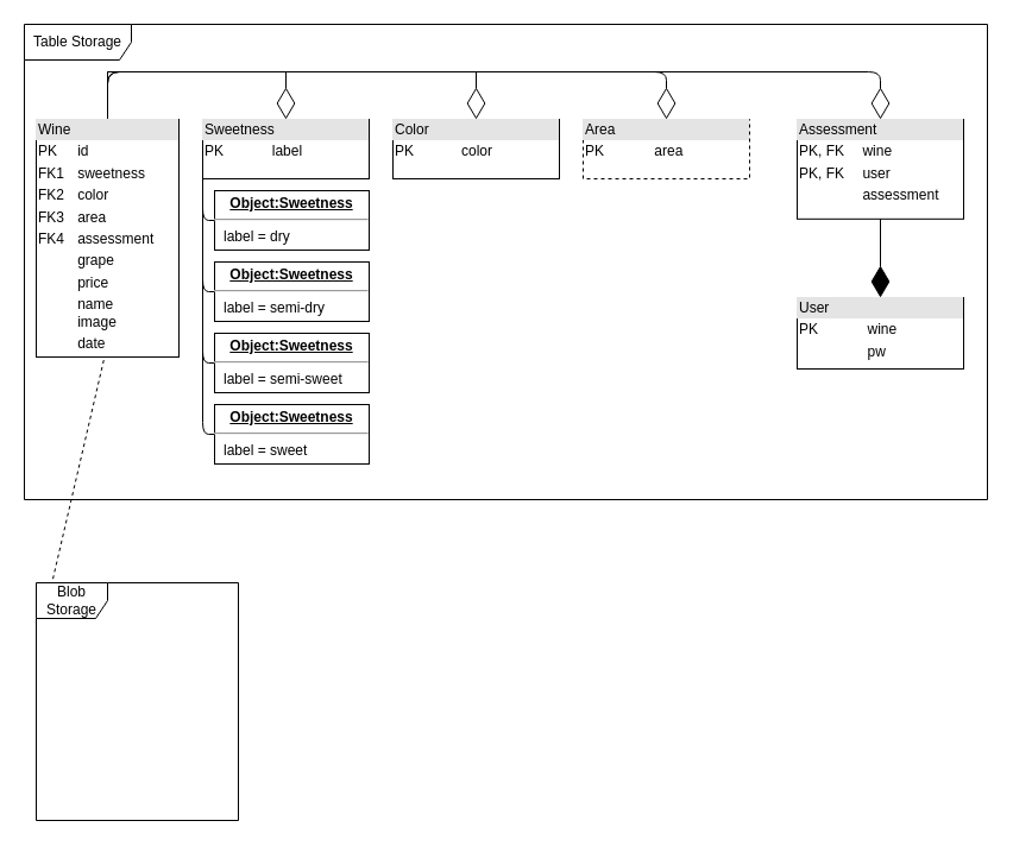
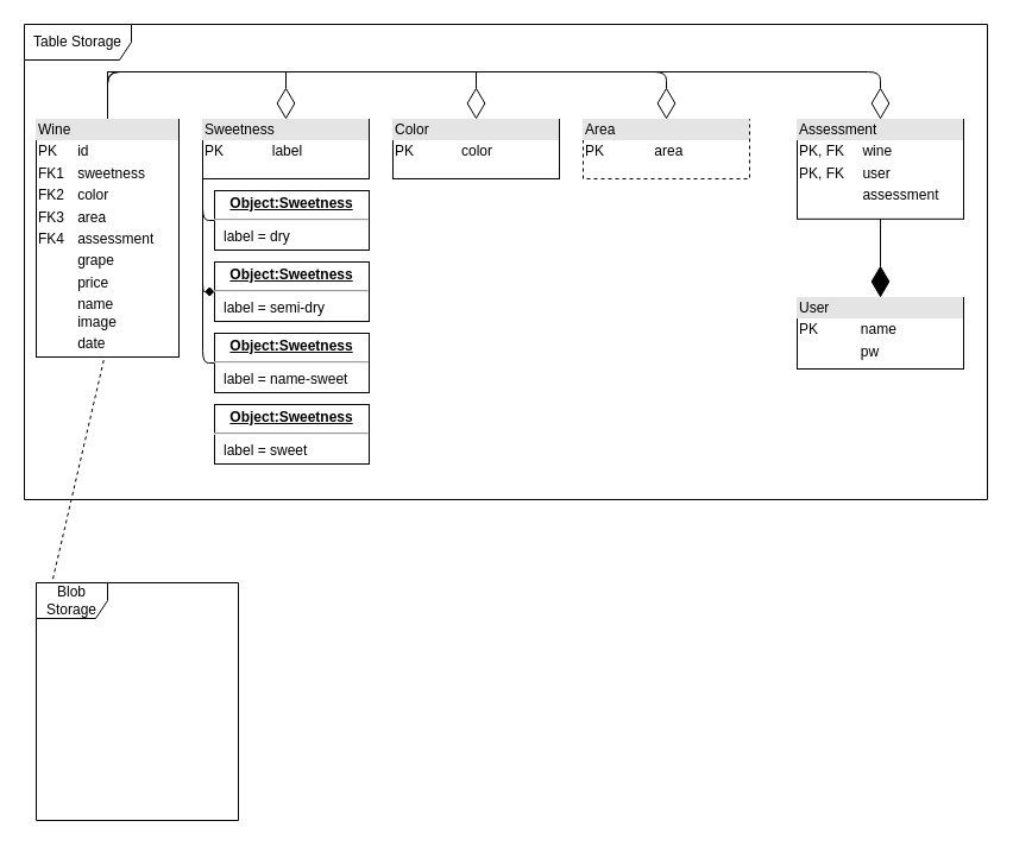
  <mxCell id="0" />
  <mxCell id="1" parent="0" />
  <mxCell id="2" value="" style="group" parent="1" vertex="1" connectable="0"><mxGeometry x="290" y="100" width="540" height="340" as="geometry" /></mxCell>
  <mxCell id="3" value="Table Storage&lt;br&gt;" style="shape=umlFrame;whiteSpace=wrap;html=1;width=90;height=30;" parent="2" vertex="1"><mxGeometry x="-270" y="-80" width="810" height="400" as="geometry" /></mxCell>
  <mxCell id="4" value="&lt;div style=&quot;box-sizing: border-box ; width: 100% ; background: #e4e4e4 ; padding: 2px&quot;&gt;Color&lt;/div&gt;&lt;table style=&quot;width: 100% ; font-size: 1em&quot; cellpadding=&quot;2&quot; cellspacing=&quot;0&quot;&gt;&lt;tbody&gt;&lt;tr&gt;&lt;td&gt;PK&lt;/td&gt;&lt;td&gt;color&lt;/td&gt;&lt;/tr&gt;&lt;tr&gt;&lt;td&gt;&lt;br&gt;&lt;/td&gt;&lt;td&gt;&lt;br&gt;&lt;/td&gt;&lt;/tr&gt;&lt;tr&gt;&lt;td&gt;&lt;br&gt;&lt;/td&gt;&lt;td&gt;&lt;br&gt;&lt;/td&gt;&lt;/tr&gt;&lt;/tbody&gt;&lt;/table&gt;" style="verticalAlign=top;align=left;overflow=fill;html=1;" parent="2" vertex="1"><mxGeometry x="40" width="140" height="50" as="geometry" /></mxCell>
  <mxCell id="5" style="edgeStyle=orthogonalEdgeStyle;rounded=0;orthogonalLoop=1;jettySize=auto;html=0;exitX=0.5;exitY=1;exitDx=0;exitDy=0;strokeColor=#000000;strokeWidth=1;fontSize=1;fontColor=none;" parent="2" source="4" target="4" edge="1"><mxGeometry relative="1" as="geometry" /></mxCell>
  <mxCell id="6" value="+ item: attribute" style="text;strokeColor=none;fillColor=none;align=left;verticalAlign=top;spacingLeft=4;spacingRight=4;overflow=hidden;rotatable=0;points=[[0,0.5],[1,0.5]];portConstraint=eastwest;" vertex="1" parent="2"><mxGeometry x="-260" y="100" width="100" height="26" as="geometry" /></mxCell>
  <mxCell id="7" value="" style="group" parent="1" vertex="1" connectable="0"><mxGeometry x="130" y="100" width="180" height="340" as="geometry" /></mxCell>
  <mxCell id="8" value="&lt;div style=&quot;box-sizing: border-box ; width: 100% ; background: #e4e4e4 ; padding: 2px&quot;&gt;Sweetness&lt;/div&gt;&lt;table style=&quot;width: 100% ; font-size: 1em&quot; cellpadding=&quot;2&quot; cellspacing=&quot;0&quot;&gt;&lt;tbody&gt;&lt;tr&gt;&lt;td&gt;PK&lt;/td&gt;&lt;td&gt;label&lt;/td&gt;&lt;/tr&gt;&lt;tr&gt;&lt;td&gt;&lt;br&gt;&lt;/td&gt;&lt;td&gt;&lt;br&gt;&lt;/td&gt;&lt;/tr&gt;&lt;tr&gt;&lt;td&gt;&lt;br&gt;&lt;/td&gt;&lt;td&gt;&lt;br&gt;&lt;/td&gt;&lt;/tr&gt;&lt;/tbody&gt;&lt;/table&gt;" style="verticalAlign=top;align=left;overflow=fill;html=1;" parent="7" vertex="1"><mxGeometry x="40" width="140" height="50" as="geometry" /></mxCell>
  <mxCell id="9" value="&lt;p style=&quot;margin: 0px ; margin-top: 4px ; text-align: center ; text-decoration: underline&quot;&gt;&lt;b&gt;Object:Sweetness&lt;/b&gt;&lt;/p&gt;&lt;hr&gt;&lt;p style=&quot;margin: 0px ; margin-left: 8px&quot;&gt;label = dry&lt;br&gt;&lt;/p&gt;" style="verticalAlign=top;align=left;overflow=fill;fontSize=12;fontFamily=Helvetica;html=1;" parent="7" vertex="1"><mxGeometry x="50" y="60" width="130" height="50" as="geometry" /></mxCell>
  <mxCell id="10" value="&lt;p style=&quot;margin: 0px ; margin-top: 4px ; text-align: center ; text-decoration: underline&quot;&gt;&lt;b&gt;Object:Sweetness&lt;/b&gt;&lt;/p&gt;&lt;hr&gt;&lt;p style=&quot;margin: 0px ; margin-left: 8px&quot;&gt;label = semi-dry&lt;br&gt;&lt;/p&gt;" style="verticalAlign=top;align=left;overflow=fill;fontSize=12;fontFamily=Helvetica;html=1;" parent="7" vertex="1"><mxGeometry x="50" y="120" width="130" height="50" as="geometry" /></mxCell>
- <mxCell id="11" value="&lt;p style=&quot;margin: 0px ; margin-top: 4px ; text-align: center ; text-decoration: underline&quot;&gt;&lt;b&gt;Object:Sweetness&lt;/b&gt;&lt;/p&gt;&lt;hr&gt;&lt;p style=&quot;margin: 0px ; margin-left: 8px&quot;&gt;label = semi-sweet&lt;br&gt;&lt;/p&gt;" style="verticalAlign=top;align=left;overflow=fill;fontSize=12;fontFamily=Helvetica;html=1;" parent="7" vertex="1"><mxGeometry x="50" y="180" width="130" height="50" as="geometry" /></mxCell>
+ <mxCell id="11" value="&lt;p style=&quot;margin: 0px ; margin-top: 4px ; text-align: center ; text-decoration: underline&quot;&gt;&lt;b&gt;Object:Sweetness&lt;/b&gt;&lt;/p&gt;&lt;hr&gt;&lt;p style=&quot;margin: 0px ; margin-left: 8px&quot;&gt;label = name-sweet&lt;br&gt;&lt;/p&gt;" style="verticalAlign=top;align=left;overflow=fill;fontSize=12;fontFamily=Helvetica;html=1;" parent="7" vertex="1"><mxGeometry x="50" y="180" width="130" height="50" as="geometry" /></mxCell>
  <mxCell id="12" value="&lt;p style=&quot;margin: 0px ; margin-top: 4px ; text-align: center ; text-decoration: underline&quot;&gt;&lt;b&gt;Object:Sweetness&lt;/b&gt;&lt;/p&gt;&lt;hr&gt;&lt;p style=&quot;margin: 0px ; margin-left: 8px&quot;&gt;label = sweet&lt;br&gt;&lt;/p&gt;" style="verticalAlign=top;align=left;overflow=fill;fontSize=12;fontFamily=Helvetica;html=1;" parent="7" vertex="1"><mxGeometry x="50" y="240" width="130" height="50" as="geometry" /></mxCell>
  <mxCell id="13" value="" style="endArrow=none;html=1;edgeStyle=orthogonalEdgeStyle;strokeWidth=1;fontSize=1;fontColor=none;exitX=0;exitY=1;exitDx=0;exitDy=0;entryX=0;entryY=0.5;entryDx=0;entryDy=0;" parent="7" source="8" target="9" edge="1"><mxGeometry relative="1" as="geometry"><mxPoint x="-200" y="200" as="sourcePoint" /><mxPoint x="-40" y="200" as="targetPoint" /></mxGeometry></mxCell>
- <mxCell id="14" value="" style="endArrow=none;html=1;edgeStyle=orthogonalEdgeStyle;strokeWidth=1;fontSize=1;fontColor=none;exitX=0;exitY=1;exitDx=0;exitDy=0;entryX=0;entryY=0.5;entryDx=0;entryDy=0;" parent="7" source="8" target="10" edge="1"><mxGeometry relative="1" as="geometry"><mxPoint x="-220" y="200" as="sourcePoint" /><mxPoint x="-60" y="200" as="targetPoint" /></mxGeometry></mxCell>
+ <mxCell id="14" value="" style="endArrow=diamond;html=1;edgeStyle=orthogonalEdgeStyle;strokeWidth=1;fontSize=1;fontColor=none;exitX=0;exitY=1;exitDx=0;exitDy=0;entryX=0;entryY=0.5;entryDx=0;entryDy=0;" parent="7" source="8" target="10" edge="1"><mxGeometry relative="1" as="geometry"><mxPoint x="-220" y="200" as="sourcePoint" /><mxPoint x="-60" y="200" as="targetPoint" /></mxGeometry></mxCell>
  <mxCell id="15" value="" style="endArrow=none;html=1;edgeStyle=orthogonalEdgeStyle;strokeWidth=1;fontSize=1;fontColor=none;exitX=0;exitY=1;exitDx=0;exitDy=0;entryX=0;entryY=0.5;entryDx=0;entryDy=0;" parent="7" source="8" target="11" edge="1"><mxGeometry relative="1" as="geometry"><mxPoint x="10" y="100.0" as="sourcePoint" /><mxPoint x="60" y="205.0" as="targetPoint" /></mxGeometry></mxCell>
- <mxCell id="16" value="" style="endArrow=none;html=1;edgeStyle=orthogonalEdgeStyle;strokeWidth=1;fontSize=1;fontColor=none;exitX=0;exitY=1;exitDx=0;exitDy=0;entryX=0;entryY=0.5;entryDx=0;entryDy=0;" parent="7" source="8" target="12" edge="1"><mxGeometry relative="1" as="geometry"><mxPoint x="10" y="100.0" as="sourcePoint" /><mxPoint x="60" y="265" as="targetPoint" /></mxGeometry></mxCell>
  <mxCell id="17" style="edgeStyle=orthogonalEdgeStyle;rounded=0;orthogonalLoop=1;jettySize=auto;html=0;exitX=0.5;exitY=1;exitDx=0;exitDy=0;strokeColor=#000000;strokeWidth=1;fontSize=1;fontColor=none;" parent="7" source="8" target="8" edge="1"><mxGeometry relative="1" as="geometry" /></mxCell>
  <mxCell id="18" value="" style="endArrow=diamondThin;endFill=0;endSize=24;html=1;strokeWidth=1;fontSize=1;fontColor=none;entryX=0.5;entryY=0;entryDx=0;entryDy=0;exitX=0.5;exitY=0;exitDx=0;exitDy=0;strokeColor=#000000;rounded=0;edgeStyle=orthogonalEdgeStyle;" parent="1" source="32" target="8" edge="1"><mxGeometry width="160" relative="1" as="geometry"><mxPoint x="120" y="-20" as="sourcePoint" /><mxPoint x="280" y="-20" as="targetPoint" /><Array as="points"><mxPoint x="90" y="60" /><mxPoint x="240" y="60" /></Array></mxGeometry></mxCell>
  <mxCell id="19" value="" style="group" parent="1" vertex="1" connectable="0"><mxGeometry x="450" y="100" width="180" height="340" as="geometry" /></mxCell>
  <mxCell id="20" value="&lt;div style=&quot;box-sizing: border-box ; width: 100% ; background: #e4e4e4 ; padding: 2px&quot;&gt;Area&lt;/div&gt;&lt;table style=&quot;width: 100% ; font-size: 1em&quot; cellpadding=&quot;2&quot; cellspacing=&quot;0&quot;&gt;&lt;tbody&gt;&lt;tr&gt;&lt;td&gt;PK&lt;/td&gt;&lt;td&gt;area&lt;/td&gt;&lt;/tr&gt;&lt;tr&gt;&lt;td&gt;&lt;br&gt;&lt;/td&gt;&lt;td&gt;&lt;br&gt;&lt;/td&gt;&lt;/tr&gt;&lt;tr&gt;&lt;td&gt;&lt;br&gt;&lt;/td&gt;&lt;td&gt;&lt;br&gt;&lt;/td&gt;&lt;/tr&gt;&lt;/tbody&gt;&lt;/table&gt;" style="verticalAlign=top;align=left;overflow=fill;html=1;dashed=1;" parent="19" vertex="1"><mxGeometry x="40" width="140" height="50" as="geometry" /></mxCell>
  <mxCell id="21" style="edgeStyle=orthogonalEdgeStyle;rounded=0;orthogonalLoop=1;jettySize=auto;html=0;exitX=0.5;exitY=1;exitDx=0;exitDy=0;strokeColor=#000000;strokeWidth=1;fontSize=1;fontColor=none;" parent="19" source="20" target="20" edge="1"><mxGeometry relative="1" as="geometry" /></mxCell>
  <mxCell id="22" value="" style="endArrow=diamondThin;endFill=0;endSize=24;html=1;strokeWidth=1;fontSize=1;fontColor=none;entryX=0.5;entryY=0;entryDx=0;entryDy=0;exitX=0.5;exitY=0;exitDx=0;exitDy=0;strokeColor=#000000;rounded=0;edgeStyle=orthogonalEdgeStyle;" parent="1" source="32" target="4" edge="1"><mxGeometry width="160" relative="1" as="geometry"><mxPoint x="100" y="110" as="sourcePoint" /><mxPoint x="250" y="110" as="targetPoint" /><Array as="points"><mxPoint x="90" y="60" /><mxPoint x="400" y="60" /></Array></mxGeometry></mxCell>
  <mxCell id="23" value="" style="endArrow=diamondThin;endFill=0;endSize=24;html=1;entryX=0.5;entryY=0;entryDx=0;entryDy=0;exitX=0.5;exitY=0;exitDx=0;exitDy=0;edgeStyle=orthogonalEdgeStyle;" parent="1" source="32" target="20" edge="1"><mxGeometry width="160" relative="1" as="geometry"><mxPoint x="350" y="200" as="sourcePoint" /><mxPoint x="510" y="200" as="targetPoint" /><Array as="points"><mxPoint x="90" y="60" /><mxPoint x="560" y="60" /></Array></mxGeometry></mxCell>
  <mxCell id="24" value="Blob Storage" style="shape=umlFrame;whiteSpace=wrap;html=1;" parent="1" vertex="1"><mxGeometry x="30" y="490" width="170" height="200" as="geometry" /></mxCell>
  <mxCell id="25" value="" style="endArrow=none;dashed=1;html=1;entryX=0.082;entryY=-0.015;entryDx=0;entryDy=0;entryPerimeter=0;" parent="1" target="24" edge="1"><mxGeometry width="50" height="50" relative="1" as="geometry"><mxPoint x="99" y="250" as="sourcePoint" /><mxPoint x="480" y="340" as="targetPoint" /></mxGeometry></mxCell>
  <mxCell id="26" value="" style="group" parent="1" vertex="1" connectable="0"><mxGeometry x="630" y="100" width="180" height="570" as="geometry" /></mxCell>
  <mxCell id="27" value="&lt;div style=&quot;box-sizing: border-box ; width: 100% ; background: #e4e4e4 ; padding: 2px&quot;&gt;Assessment&lt;/div&gt;&lt;table style=&quot;width: 100% ; font-size: 1em&quot; cellpadding=&quot;2&quot; cellspacing=&quot;0&quot;&gt;&lt;tbody&gt;&lt;tr&gt;&lt;td&gt;PK, FK&lt;/td&gt;&lt;td&gt;wine&lt;/td&gt;&lt;/tr&gt;&lt;tr&gt;&lt;td&gt;PK, FK&lt;/td&gt;&lt;td&gt;user&lt;/td&gt;&lt;/tr&gt;&lt;tr&gt;&lt;td&gt;&lt;br&gt;&lt;/td&gt;&lt;td&gt;assessment&lt;/td&gt;&lt;/tr&gt;&lt;tr&gt;&lt;td&gt;&lt;br&gt;&lt;/td&gt;&lt;td&gt;&lt;br&gt;&lt;/td&gt;&lt;/tr&gt;&lt;/tbody&gt;&lt;/table&gt;" style="verticalAlign=top;align=left;overflow=fill;html=1;" parent="26" vertex="1"><mxGeometry x="40" width="140" height="83.824" as="geometry" /></mxCell>
  <mxCell id="28" style="edgeStyle=orthogonalEdgeStyle;rounded=0;orthogonalLoop=1;jettySize=auto;html=0;exitX=0.5;exitY=1;exitDx=0;exitDy=0;strokeColor=#000000;strokeWidth=1;fontSize=1;fontColor=none;" parent="26" source="27" target="27" edge="1"><mxGeometry relative="1" as="geometry" /></mxCell>
- <mxCell id="29" value="&lt;div style=&quot;box-sizing: border-box ; width: 100% ; background: #e4e4e4 ; padding: 2px&quot;&gt;User&lt;/div&gt;&lt;table style=&quot;width: 100% ; font-size: 1em&quot; cellpadding=&quot;2&quot; cellspacing=&quot;0&quot;&gt;&lt;tbody&gt;&lt;tr&gt;&lt;td&gt;PK&lt;/td&gt;&lt;td&gt;wine&lt;/td&gt;&lt;/tr&gt;&lt;tr&gt;&lt;td&gt;&lt;br&gt;&lt;/td&gt;&lt;td&gt;pw&lt;/td&gt;&lt;/tr&gt;&lt;tr&gt;&lt;td&gt;&lt;br&gt;&lt;/td&gt;&lt;td&gt;&lt;br&gt;&lt;/td&gt;&lt;/tr&gt;&lt;/tbody&gt;&lt;/table&gt;" style="verticalAlign=top;align=left;overflow=fill;html=1;" parent="1" vertex="1"><mxGeometry x="670" y="250" width="140" height="60" as="geometry" /></mxCell>
+ <mxCell id="29" value="&lt;div style=&quot;box-sizing: border-box ; width: 100% ; background: #e4e4e4 ; padding: 2px&quot;&gt;User&lt;/div&gt;&lt;table style=&quot;width: 100% ; font-size: 1em&quot; cellpadding=&quot;2&quot; cellspacing=&quot;0&quot;&gt;&lt;tbody&gt;&lt;tr&gt;&lt;td&gt;PK&lt;/td&gt;&lt;td&gt;name&lt;/td&gt;&lt;/tr&gt;&lt;tr&gt;&lt;td&gt;&lt;br&gt;&lt;/td&gt;&lt;td&gt;pw&lt;/td&gt;&lt;/tr&gt;&lt;tr&gt;&lt;td&gt;&lt;br&gt;&lt;/td&gt;&lt;td&gt;&lt;br&gt;&lt;/td&gt;&lt;/tr&gt;&lt;/tbody&gt;&lt;/table&gt;" style="verticalAlign=top;align=left;overflow=fill;html=1;" parent="1" vertex="1"><mxGeometry x="670" y="250" width="140" height="60" as="geometry" /></mxCell>
  <mxCell id="30" value="" style="endArrow=diamondThin;endFill=1;endSize=24;html=1;entryX=0.5;entryY=0;entryDx=0;entryDy=0;exitX=0.5;exitY=1;exitDx=0;exitDy=0;" parent="1" source="27" target="29" edge="1"><mxGeometry width="160" relative="1" as="geometry"><mxPoint x="380" y="360" as="sourcePoint" /><mxPoint x="540" y="360" as="targetPoint" /></mxGeometry></mxCell>
  <mxCell id="31" value="" style="endArrow=diamondThin;endFill=0;endSize=24;html=1;entryX=0.5;entryY=0;entryDx=0;entryDy=0;edgeStyle=orthogonalEdgeStyle;" parent="1" edge="1"><mxGeometry width="160" relative="1" as="geometry"><mxPoint x="90" y="100" as="sourcePoint" /><mxPoint x="740" y="100" as="targetPoint" /><Array as="points"><mxPoint x="90" y="100" /><mxPoint x="90" y="60" /><mxPoint x="740" y="60" /></Array></mxGeometry></mxCell>
  <mxCell id="32" value="&lt;div style=&quot;box-sizing: border-box ; width: 100% ; background: #e4e4e4 ; padding: 2px&quot;&gt;Wine&lt;/div&gt;&lt;table style=&quot;width: 100% ; font-size: 1em&quot; cellpadding=&quot;2&quot; cellspacing=&quot;0&quot;&gt;&lt;tbody&gt;&lt;tr&gt;&lt;td&gt;PK&lt;/td&gt;&lt;td&gt;id&lt;/td&gt;&lt;/tr&gt;&lt;tr&gt;&lt;td&gt;FK1&lt;/td&gt;&lt;td&gt;sweetness&lt;/td&gt;&lt;/tr&gt;&lt;tr&gt;&lt;td&gt;FK2&lt;/td&gt;&lt;td&gt;color&lt;br&gt;&lt;/td&gt;&lt;/tr&gt;&lt;tr&gt;&lt;td&gt;FK3&lt;/td&gt;&lt;td&gt;area&lt;/td&gt;&lt;/tr&gt;&lt;tr&gt;&lt;td&gt;FK4&lt;/td&gt;&lt;td&gt;assessment&lt;/td&gt;&lt;/tr&gt;&lt;tr&gt;&lt;td&gt;&lt;br&gt;&lt;/td&gt;&lt;td&gt;grape&lt;/td&gt;&lt;/tr&gt;&lt;tr&gt;&lt;td&gt;&lt;br&gt;&lt;/td&gt;&lt;td&gt;price&lt;/td&gt;&lt;/tr&gt;&lt;tr&gt;&lt;td&gt;&lt;br&gt;&lt;/td&gt;&lt;td&gt;name&lt;br&gt;image&lt;/td&gt;&lt;/tr&gt;&lt;tr&gt;&lt;td&gt;&lt;br&gt;&lt;/td&gt;&lt;td&gt;date&lt;/td&gt;&lt;/tr&gt;&lt;/tbody&gt;&lt;/table&gt;" style="verticalAlign=top;align=left;overflow=fill;html=1;" parent="1" vertex="1"><mxGeometry x="30" y="100" width="120" height="200" as="geometry" /></mxCell>
